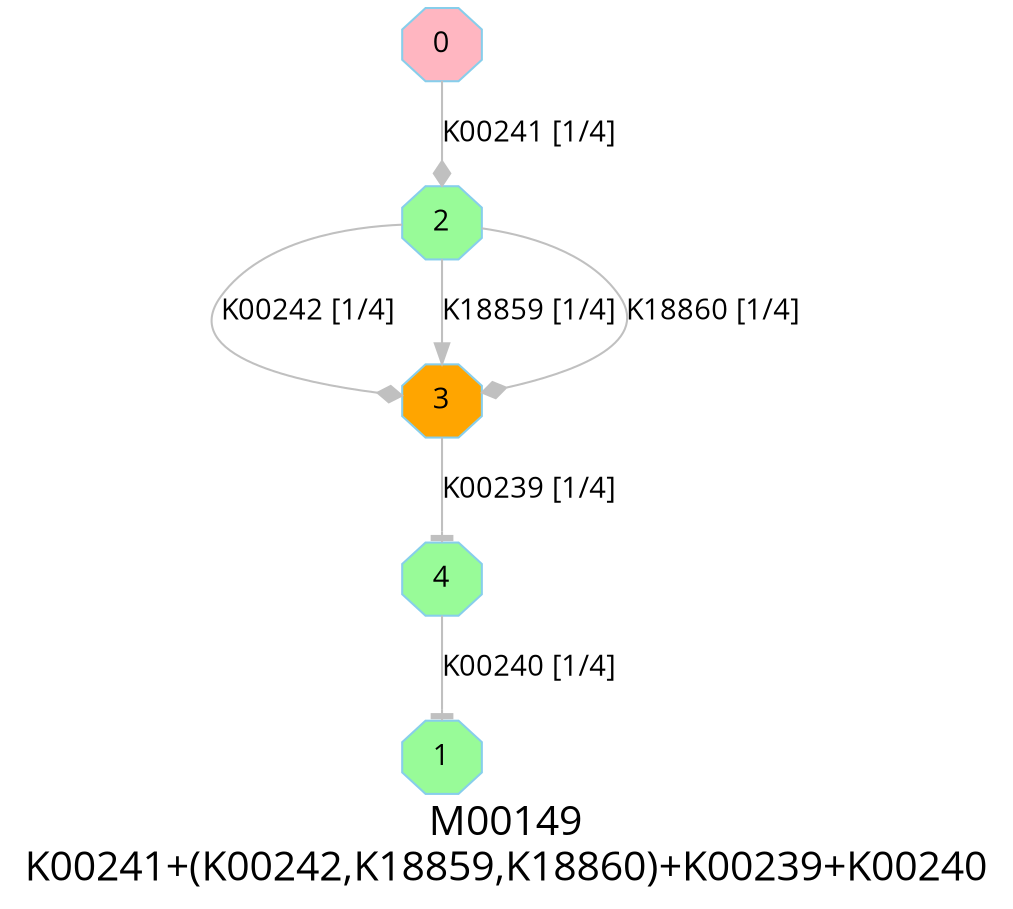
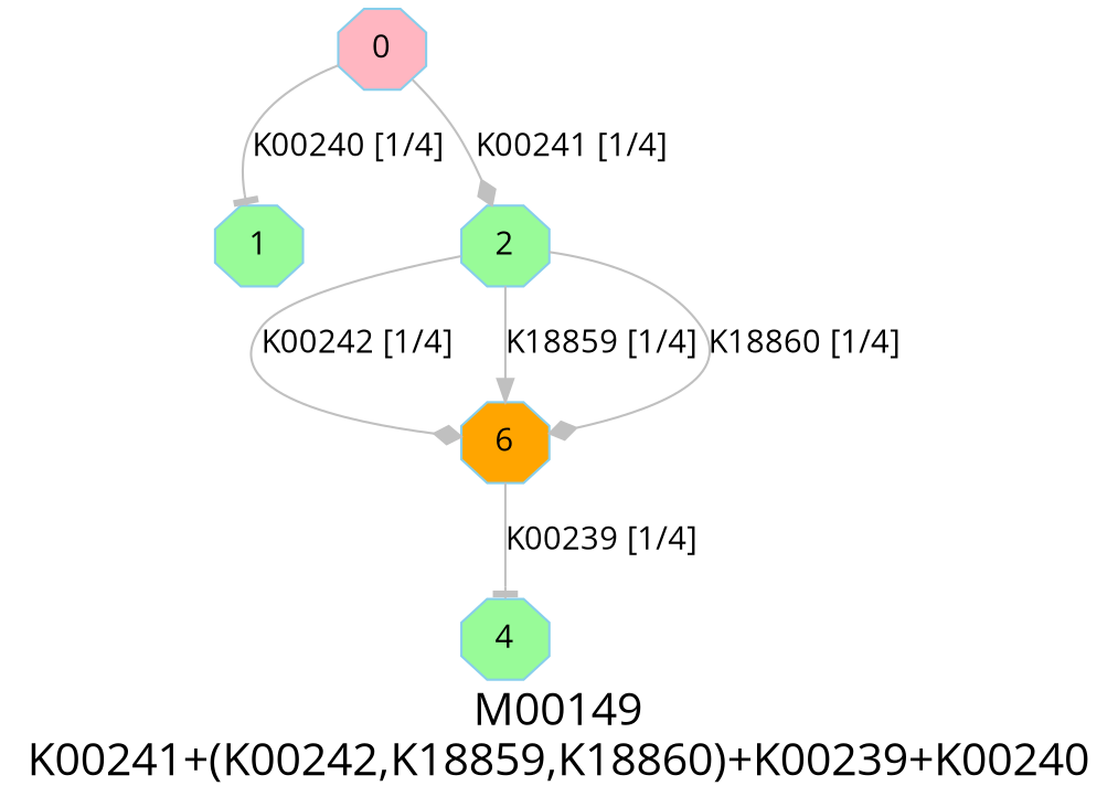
  digraph {
    fontname="Open Sans"
    fontsize=20
    label="M00149\nK00241+(K00242,K18859,K18860)+K00239+K00240"
    node [color=skyblue fillcolor=palegreen fontname="Open Sans" shape=octagon style=filled]
    edge [arrowhead=diamond color=grey fontname="Open Sans"]
    0 [fillcolor=lightpink height=.3 width=.3]
    1 [height=.3 width=.3]
    2 [height=.3 width=.3]
-   3 [fillcolor=orange height=.3 width=.3]
+   3 [fillcolor=orange height=.3 width=.3 label=6]
    4 [height=.3 width=.3]
    subgraph sub_1 {
      0
      1
      2
      3
      4
    }
    0 -> 2 [label="K00241 [1/4]"]
    2 -> 3 [label="K00242 [1/4]"]
    2 -> 3 [arrowhead=normal label="K18859 [1/4]"]
    2 -> 3 [label="K18860 [1/4]"]
    3 -> 4 [arrowhead=tee label="K00239 [1/4]"]
-   4 -> 1 [arrowhead=tee label="K00240 [1/4]"]
+   0 -> 1 [arrowhead=tee label="K00240 [1/4]"]
  }
